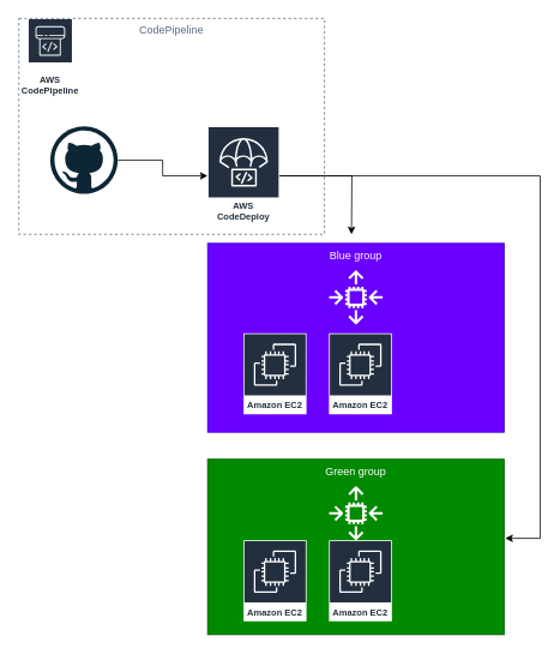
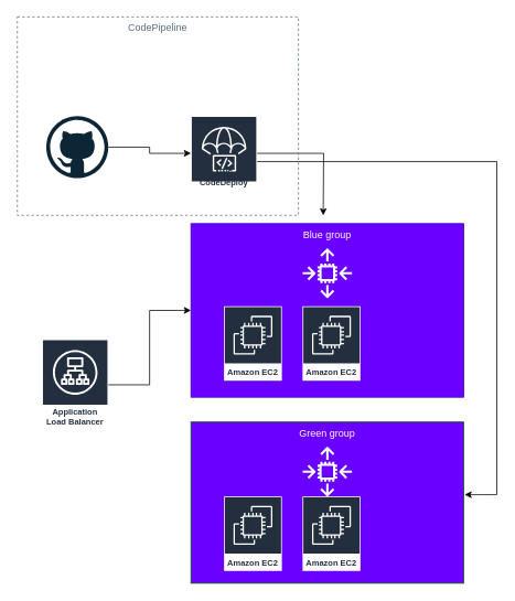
  <mxCell id="0" />
  <mxCell id="1" parent="0" />
  <mxCell id="2" style="edgeStyle=orthogonalEdgeStyle;rounded=0;orthogonalLoop=1;jettySize=auto;html=1;" edge="1" parent="1" source="3" target="6"><mxGeometry relative="1" as="geometry" /></mxCell>
  <mxCell id="3" value="" style="dashed=0;outlineConnect=0;html=1;align=center;labelPosition=center;verticalLabelPosition=bottom;verticalAlign=top;shape=mxgraph.weblogos.github" vertex="1" parent="1"><mxGeometry x="55" y="140" width="75" height="75" as="geometry" /></mxCell>
  <mxCell id="4" style="edgeStyle=orthogonalEdgeStyle;rounded=0;orthogonalLoop=1;jettySize=auto;html=1;" edge="1" parent="1" source="6"><mxGeometry relative="1" as="geometry"><mxPoint x="390" y="260" as="targetPoint" /></mxGeometry></mxCell>
  <mxCell id="5" style="edgeStyle=orthogonalEdgeStyle;rounded=0;orthogonalLoop=1;jettySize=auto;html=1;entryX=1.003;entryY=0.451;entryDx=0;entryDy=0;entryPerimeter=0;" edge="1" parent="1" source="6" target="8"><mxGeometry relative="1" as="geometry"><Array as="points"><mxPoint x="600" y="195" /><mxPoint x="600" y="598" /></Array></mxGeometry></mxCell>
- <mxCell id="6" value="AWS CodeDeploy" style="outlineConnect=0;fontColor=#232F3E;gradientColor=none;strokeColor=#ffffff;fillColor=#232F3E;dashed=0;verticalLabelPosition=middle;verticalAlign=bottom;align=center;html=1;whiteSpace=wrap;fontSize=10;fontStyle=1;spacing=3;shape=mxgraph.aws4.productIcon;prIcon=mxgraph.aws4.codedeploy;" vertex="1" parent="1"><mxGeometry x="230" y="140" width="80" height="110" as="geometry" /></mxCell>
+ <mxCell id="6" value="AWS CodeDeploy" style="outlineConnect=0;fontColor=#232F3E;gradientColor=none;strokeColor=#ffffff;fillColor=#232F3E;dashed=0;verticalLabelPosition=middle;verticalAlign=bottom;align=center;html=1;whiteSpace=wrap;fontSize=10;fontStyle=1;spacing=3;shape=mxgraph.aws4.productIcon;prIcon=mxgraph.aws4.codedeploy;" vertex="1" parent="1"><mxGeometry x="230" y="140" width="80" height="90" as="geometry" /></mxCell>
  <mxCell id="7" value="Blue group" style="fillColor=#6a00ff;strokeColor=#3700CC;dashed=0;verticalAlign=top;fontStyle=0;fontColor=#ffffff;" vertex="1" parent="1"><mxGeometry x="230" y="270" width="330" height="210" as="geometry" /></mxCell>
- <mxCell id="8" value="Green group" style="fillColor=#008a00;strokeColor=#005700;dashed=0;verticalAlign=top;fontStyle=0;fontColor=#ffffff;" vertex="1" parent="1"><mxGeometry x="230" y="510" width="330" height="195" as="geometry" /></mxCell>
+ <mxCell id="8" value="Green group" style="fillColor=#6a00ff;strokeColor=#005700;dashed=0;verticalAlign=top;fontStyle=0;fontColor=#ffffff;" vertex="1" parent="1"><mxGeometry x="230" y="510" width="330" height="195" as="geometry" /></mxCell>
  <mxCell id="9" value="" style="outlineConnect=0;dashed=0;verticalLabelPosition=bottom;verticalAlign=top;align=center;html=1;fontSize=12;fontStyle=0;aspect=fixed;pointerEvents=1;shape=mxgraph.aws4.auto_scaling2;" vertex="1" parent="1"><mxGeometry x="365" y="300" width="60" height="60" as="geometry" /></mxCell>
  <mxCell id="10" value="" style="outlineConnect=0;dashed=0;verticalLabelPosition=bottom;verticalAlign=top;align=center;html=1;fontSize=12;fontStyle=0;aspect=fixed;pointerEvents=1;shape=mxgraph.aws4.auto_scaling2;" vertex="1" parent="1"><mxGeometry x="365" y="540" width="60" height="60" as="geometry" /></mxCell>
  <mxCell id="11" value="Amazon EC2" style="outlineConnect=0;fontColor=#232F3E;gradientColor=none;strokeColor=#ffffff;fillColor=#232F3E;dashed=0;verticalLabelPosition=middle;verticalAlign=bottom;align=center;html=1;whiteSpace=wrap;fontSize=10;fontStyle=1;spacing=3;shape=mxgraph.aws4.productIcon;prIcon=mxgraph.aws4.ec2;" vertex="1" parent="1"><mxGeometry x="270" y="370" width="70" height="90" as="geometry" /></mxCell>
  <mxCell id="12" value="Amazon EC2" style="outlineConnect=0;fontColor=#232F3E;gradientColor=none;strokeColor=#ffffff;fillColor=#232F3E;dashed=0;verticalLabelPosition=middle;verticalAlign=bottom;align=center;html=1;whiteSpace=wrap;fontSize=10;fontStyle=1;spacing=3;shape=mxgraph.aws4.productIcon;prIcon=mxgraph.aws4.ec2;" vertex="1" parent="1"><mxGeometry x="365" y="370" width="70" height="90" as="geometry" /></mxCell>
  <mxCell id="13" value="Amazon EC2" style="outlineConnect=0;fontColor=#232F3E;gradientColor=none;strokeColor=#ffffff;fillColor=#232F3E;dashed=0;verticalLabelPosition=middle;verticalAlign=bottom;align=center;html=1;whiteSpace=wrap;fontSize=10;fontStyle=1;spacing=3;shape=mxgraph.aws4.productIcon;prIcon=mxgraph.aws4.ec2;" vertex="1" parent="1"><mxGeometry x="270" y="600" width="70" height="90" as="geometry" /></mxCell>
  <mxCell id="14" value="Amazon EC2" style="outlineConnect=0;fontColor=#232F3E;gradientColor=none;strokeColor=#ffffff;fillColor=#232F3E;dashed=0;verticalLabelPosition=middle;verticalAlign=bottom;align=center;html=1;whiteSpace=wrap;fontSize=10;fontStyle=1;spacing=3;shape=mxgraph.aws4.productIcon;prIcon=mxgraph.aws4.ec2;" vertex="1" parent="1"><mxGeometry x="365" y="600" width="70" height="90" as="geometry" /></mxCell>
- <mxCell id="17" value="AWS CodePipeline" style="outlineConnect=0;fontColor=#232F3E;gradientColor=none;strokeColor=#ffffff;fillColor=#232F3E;dashed=0;verticalLabelPosition=middle;verticalAlign=bottom;align=center;html=1;whiteSpace=wrap;fontSize=10;fontStyle=1;spacing=3;shape=mxgraph.aws4.productIcon;prIcon=mxgraph.aws4.codepipeline;" vertex="1" parent="1"><mxGeometry x="30" y="20" width="50" height="90" as="geometry" /></mxCell>
+ <mxCell id="15" style="edgeStyle=orthogonalEdgeStyle;rounded=0;orthogonalLoop=1;jettySize=auto;html=1;" edge="1" parent="1" source="16" target="7"><mxGeometry relative="1" as="geometry" /></mxCell>
+ <mxCell id="16" value="Application Load Balancer" style="outlineConnect=0;fontColor=#232F3E;gradientColor=none;strokeColor=#ffffff;fillColor=#232F3E;dashed=0;verticalLabelPosition=middle;verticalAlign=bottom;align=center;html=1;whiteSpace=wrap;fontSize=10;fontStyle=1;spacing=3;shape=mxgraph.aws4.productIcon;prIcon=mxgraph.aws4.application_load_balancer;" vertex="1" parent="1"><mxGeometry x="50" y="410" width="80" height="110" as="geometry" /></mxCell>
  <mxCell id="18" value="CodePipeline" style="fillColor=none;strokeColor=#5A6C86;dashed=1;verticalAlign=top;fontStyle=0;fontColor=#5A6C86;" vertex="1" parent="1"><mxGeometry x="20" y="20" width="340" height="240" as="geometry" /></mxCell>
